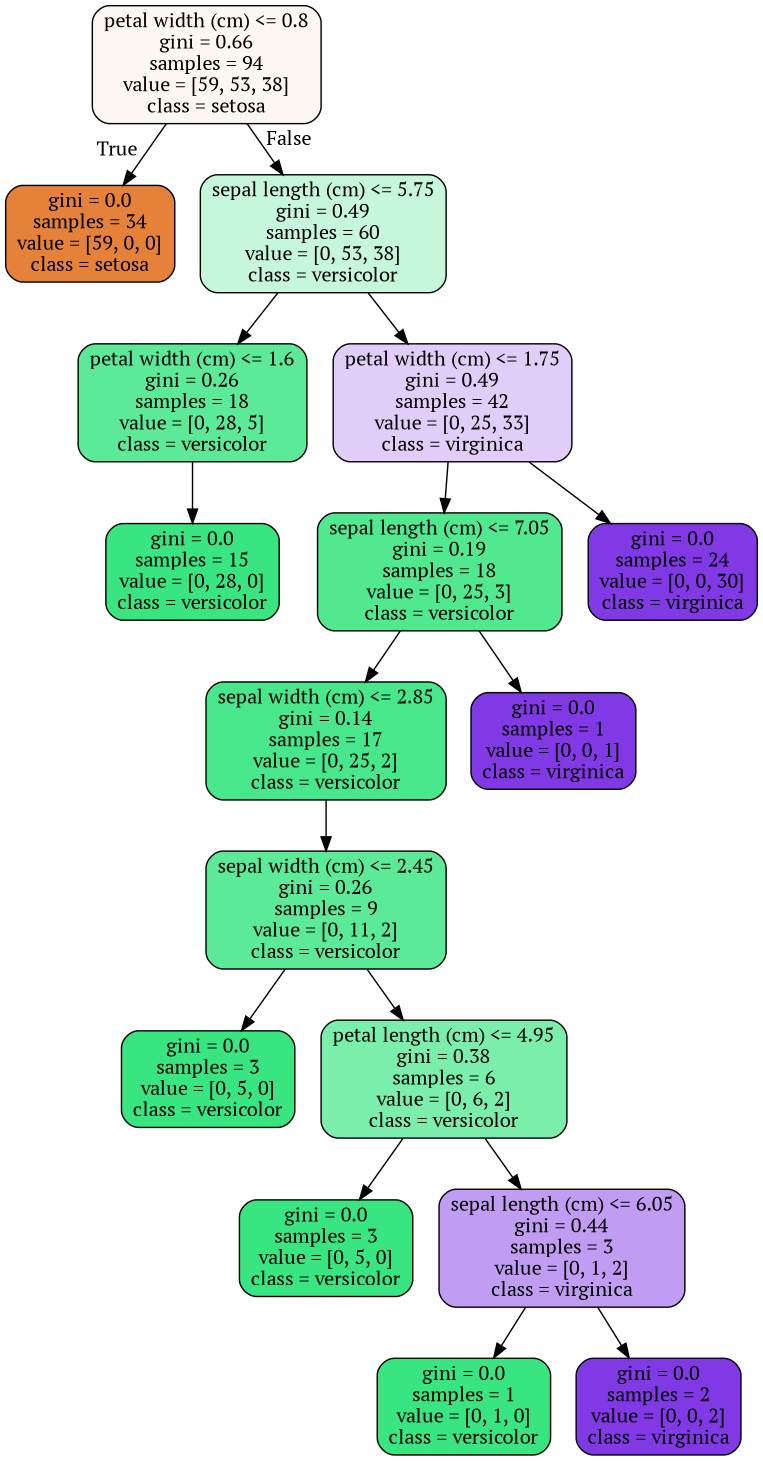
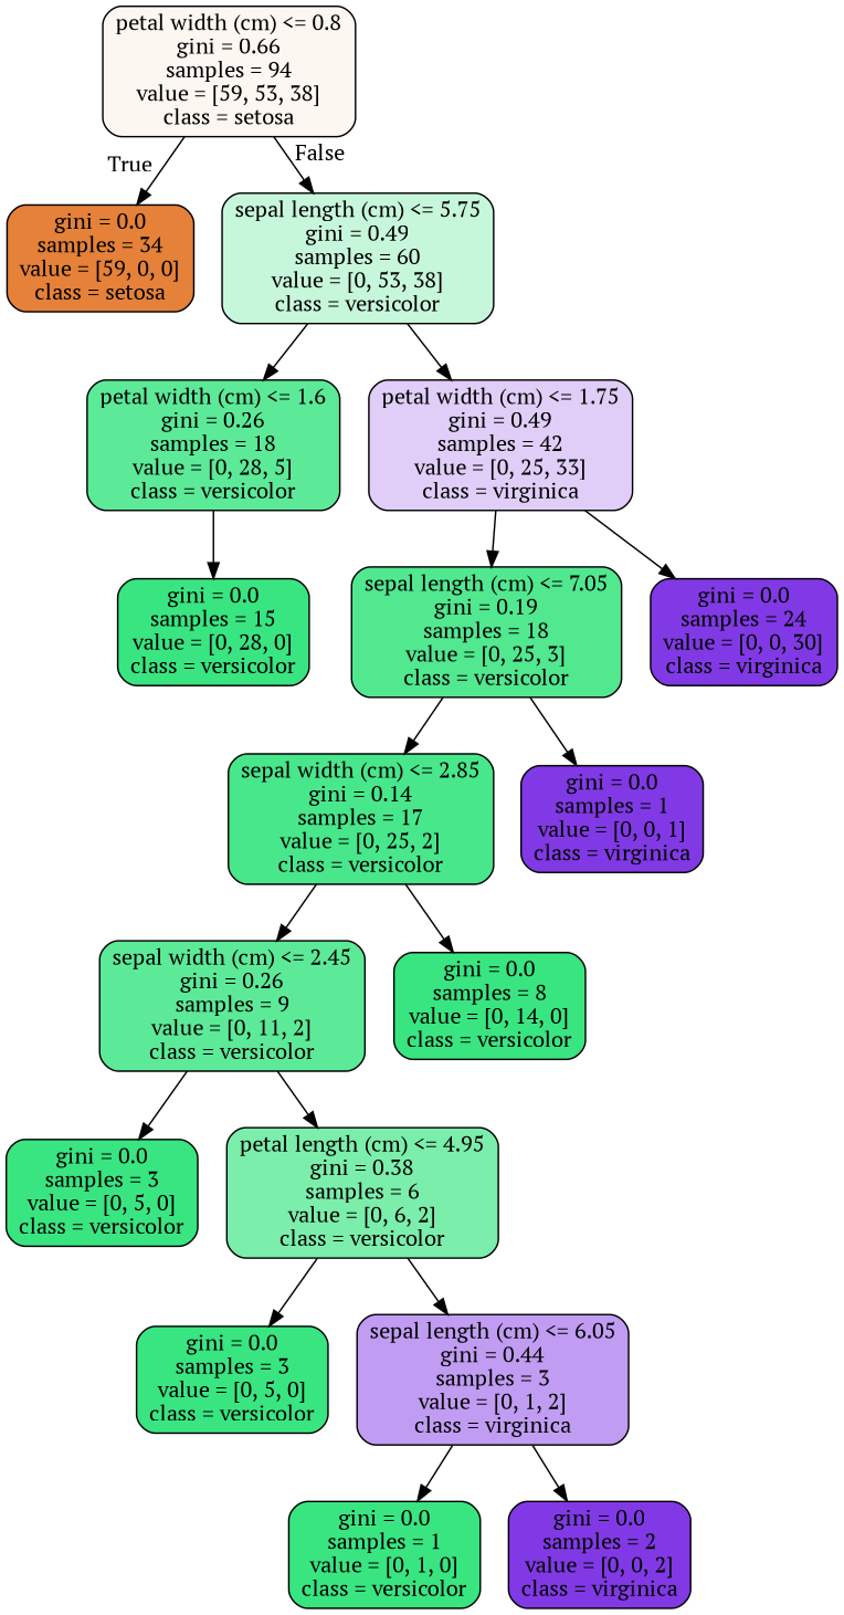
  digraph {
    fontname="PT Serif"
    node [color=black fillcolor="#39e581ff" fontname="PT Serif" shape=box style="filled, rounded"]
    edge [fontname="PT Serif"]
    n1 [fillcolor="#e5813910" label="petal width (cm) <= 0.8\ngini = 0.66\nsamples = 94\nvalue = [59, 53, 38]\nclass = setosa"]
    n2 [fillcolor="#e58139ff" label="gini = 0.0\nsamples = 34\nvalue = [59, 0, 0]\nclass = setosa"]
    n3 [fillcolor="#39e58148" label="sepal length (cm) <= 5.75\ngini = 0.49\nsamples = 60\nvalue = [0, 53, 38]\nclass = versicolor"]
    n4 [fillcolor="#39e581d1" label="petal width (cm) <= 1.6\ngini = 0.26\nsamples = 18\nvalue = [0, 28, 5]\nclass = versicolor"]
    n5 [fillcolor="#8139e53e" label="petal width (cm) <= 1.75\ngini = 0.49\nsamples = 42\nvalue = [0, 25, 33]\nclass = virginica"]
    n6 [label="gini = 0.0\nsamples = 15\nvalue = [0, 28, 0]\nclass = versicolor"]
    n7 [fillcolor="#39e581e0" label="sepal length (cm) <= 7.05\ngini = 0.19\nsamples = 18\nvalue = [0, 25, 3]\nclass = versicolor"]
    n8 [fillcolor="#8139e5ff" label="gini = 0.0\nsamples = 24\nvalue = [0, 0, 30]\nclass = virginica"]
    n9 [fillcolor="#39e581eb" label="sepal width (cm) <= 2.85\ngini = 0.14\nsamples = 17\nvalue = [0, 25, 2]\nclass = versicolor"]
    n10 [fillcolor="#8139e5ff" label="gini = 0.0\nsamples = 1\nvalue = [0, 0, 1]\nclass = virginica"]
    n11 [fillcolor="#39e581d1" label="sepal width (cm) <= 2.45\ngini = 0.26\nsamples = 9\nvalue = [0, 11, 2]\nclass = versicolor"]
+   n12 [label="gini = 0.0\nsamples = 8\nvalue = [0, 14, 0]\nclass = versicolor"]
    n13 [label="gini = 0.0\nsamples = 3\nvalue = [0, 5, 0]\nclass = versicolor"]
    n14 [fillcolor="#39e581aa" label="petal length (cm) <= 4.95\ngini = 0.38\nsamples = 6\nvalue = [0, 6, 2]\nclass = versicolor"]
    n15 [label="gini = 0.0\nsamples = 3\nvalue = [0, 5, 0]\nclass = versicolor"]
    n16 [fillcolor="#8139e57f" label="sepal length (cm) <= 6.05\ngini = 0.44\nsamples = 3\nvalue = [0, 1, 2]\nclass = virginica"]
    n17 [label="gini = 0.0\nsamples = 1\nvalue = [0, 1, 0]\nclass = versicolor"]
    n18 [fillcolor="#8139e5ff" label="gini = 0.0\nsamples = 2\nvalue = [0, 0, 2]\nclass = virginica"]
    n1 -> n2 [headlabel=True labelangle=45 labeldistance=2.5]
    n1 -> n3 [headlabel=False labelangle=-45 labeldistance=2.5]
    n3 -> n4
    n3 -> n5
    n4 -> n6
    n5 -> n7
    n5 -> n8
    n7 -> n9
    n7 -> n10
    n9 -> n11
+   n9 -> n12
    n11 -> n13
    n11 -> n14
    n14 -> n15
    n14 -> n16
    n16 -> n17
    n16 -> n18
  }
